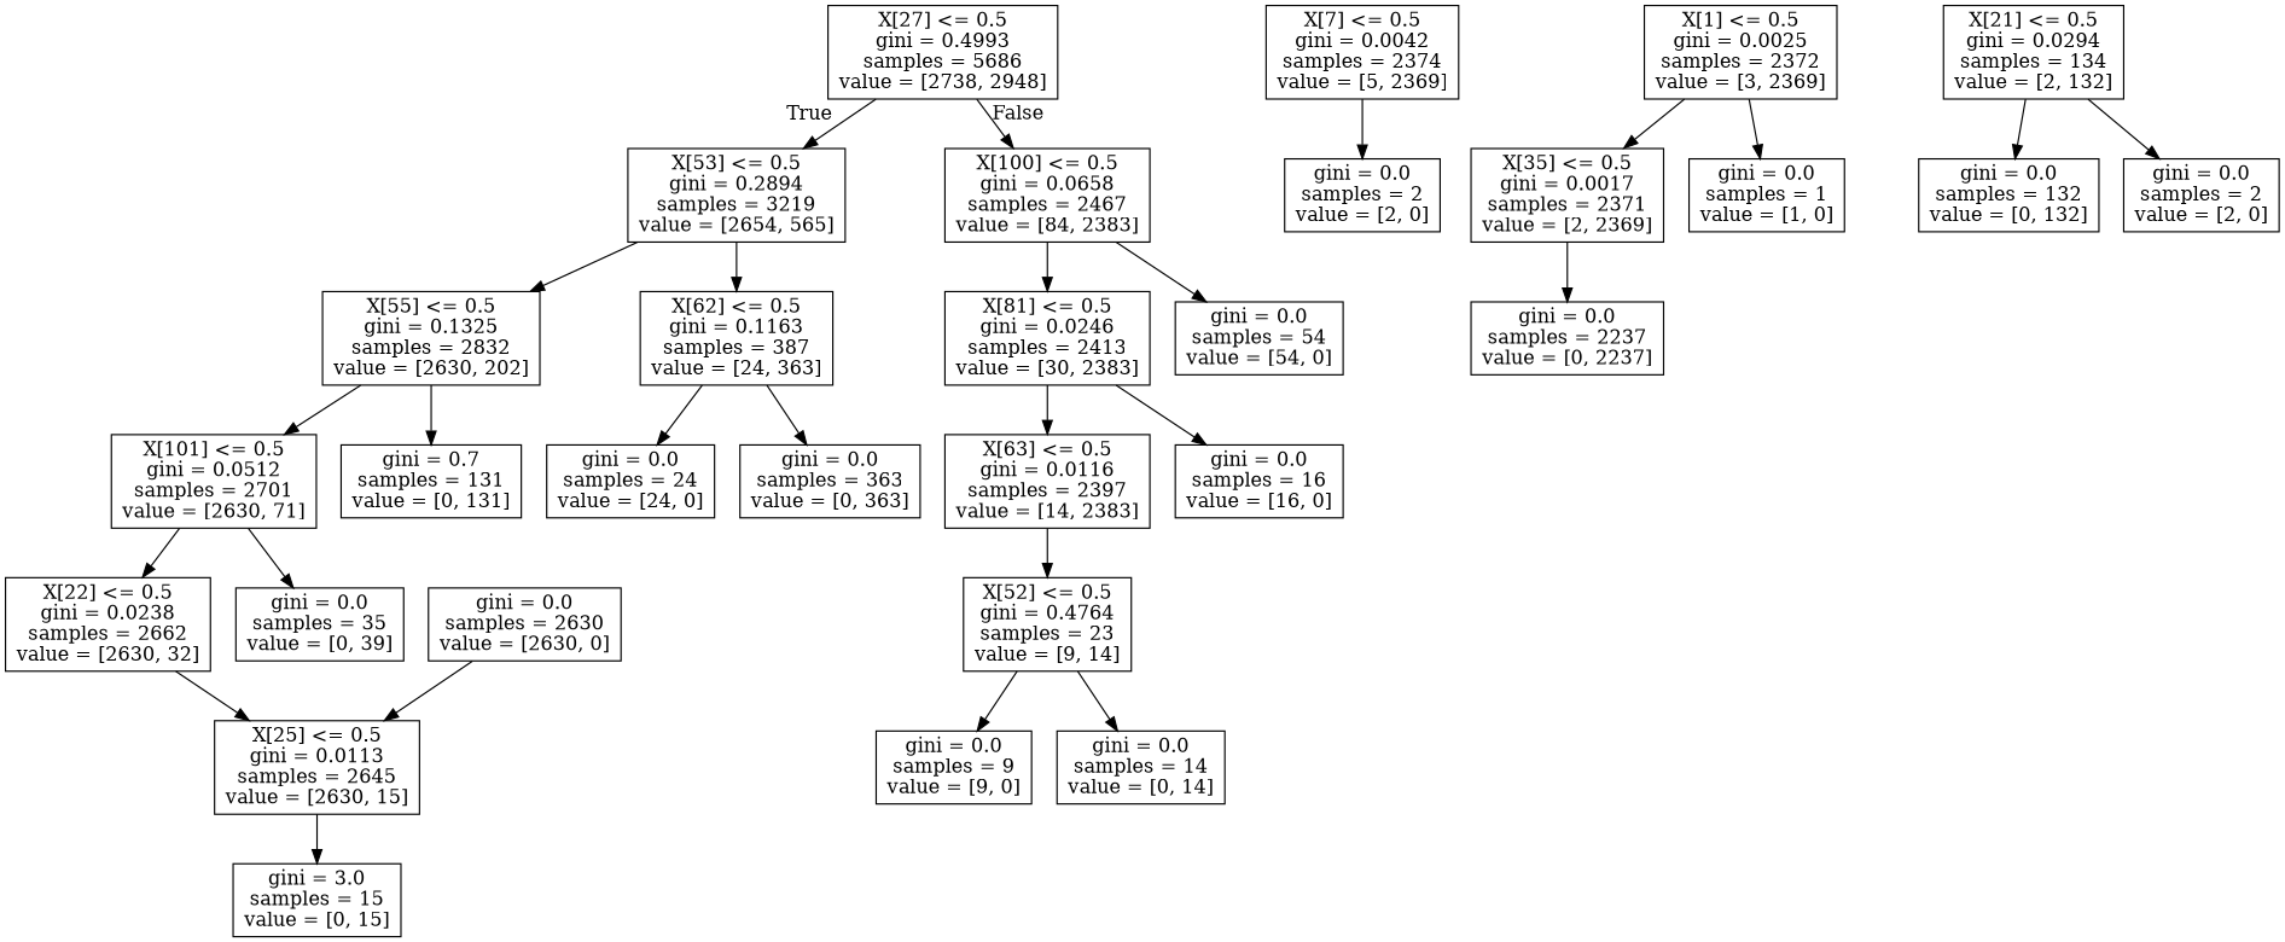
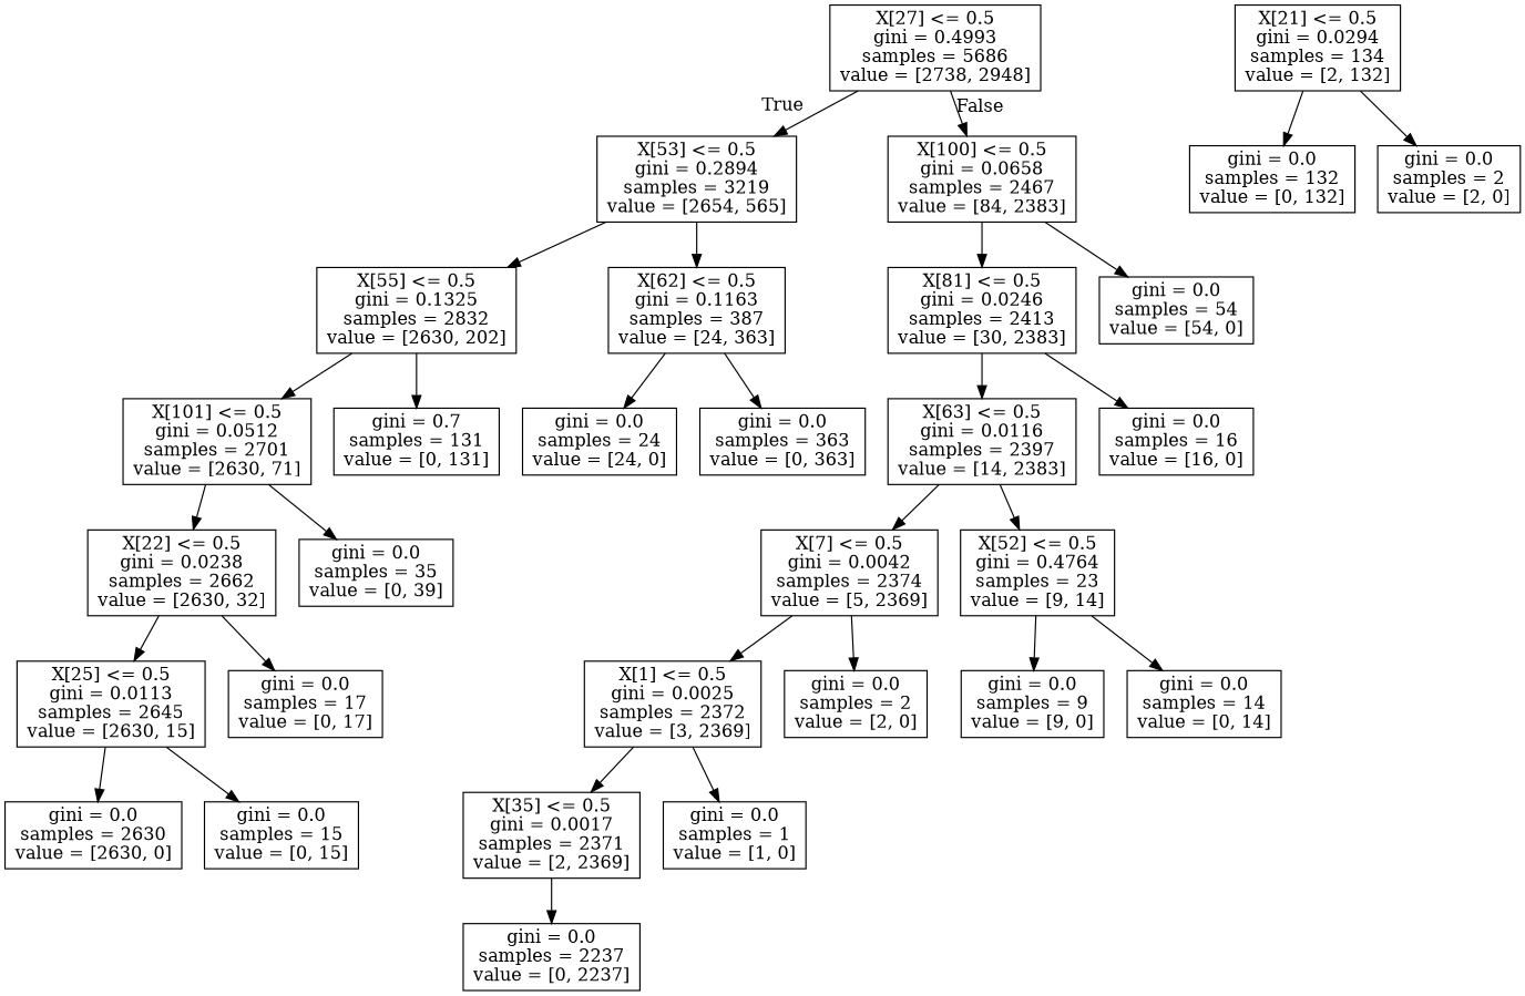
  digraph {
    node [shape=box]
    n1 [label="X[27] <= 0.5\ngini = 0.4993\nsamples = 5686\nvalue = [2738, 2948]"]
    n2 [label="X[53] <= 0.5\ngini = 0.2894\nsamples = 3219\nvalue = [2654, 565]"]
    n3 [label="X[100] <= 0.5\ngini = 0.0658\nsamples = 2467\nvalue = [84, 2383]"]
    n4 [label="X[55] <= 0.5\ngini = 0.1325\nsamples = 2832\nvalue = [2630, 202]"]
    n5 [label="X[62] <= 0.5\ngini = 0.1163\nsamples = 387\nvalue = [24, 363]"]
    n6 [label="X[81] <= 0.5\ngini = 0.0246\nsamples = 2413\nvalue = [30, 2383]"]
    n7 [label="gini = 0.0\nsamples = 54\nvalue = [54, 0]"]
    n8 [label="X[101] <= 0.5\ngini = 0.0512\nsamples = 2701\nvalue = [2630, 71]"]
    n9 [label="gini = 0.7\nsamples = 131\nvalue = [0, 131]"]
    n10 [label="gini = 0.0\nsamples = 24\nvalue = [24, 0]"]
    n11 [label="gini = 0.0\nsamples = 363\nvalue = [0, 363]"]
    n12 [label="X[22] <= 0.5\ngini = 0.0238\nsamples = 2662\nvalue = [2630, 32]"]
    n13 [label="gini = 0.0\nsamples = 35\nvalue = [0, 39]"]
    n14 [label="X[25] <= 0.5\ngini = 0.0113\nsamples = 2645\nvalue = [2630, 15]"]
+   n15 [label="gini = 0.0\nsamples = 17\nvalue = [0, 17]"]
    n16 [label="gini = 0.0\nsamples = 2630\nvalue = [2630, 0]"]
-   n17 [label="gini = 3.0\nsamples = 15\nvalue = [0, 15]"]
+   n17 [label="gini = 0.0\nsamples = 15\nvalue = [0, 15]"]
    n18 [label="X[63] <= 0.5\ngini = 0.0116\nsamples = 2397\nvalue = [14, 2383]"]
    n19 [label="gini = 0.0\nsamples = 16\nvalue = [16, 0]"]
    n20 [label="X[7] <= 0.5\ngini = 0.0042\nsamples = 2374\nvalue = [5, 2369]"]
    n21 [label="X[52] <= 0.5\ngini = 0.4764\nsamples = 23\nvalue = [9, 14]"]
    n22 [label="X[1] <= 0.5\ngini = 0.0025\nsamples = 2372\nvalue = [3, 2369]"]
    n23 [label="gini = 0.0\nsamples = 2\nvalue = [2, 0]"]
    n24 [label="gini = 0.0\nsamples = 9\nvalue = [9, 0]"]
    n25 [label="gini = 0.0\nsamples = 14\nvalue = [0, 14]"]
    n26 [label="X[35] <= 0.5\ngini = 0.0017\nsamples = 2371\nvalue = [2, 2369]"]
    n27 [label="gini = 0.0\nsamples = 1\nvalue = [1, 0]"]
    n28 [label="gini = 0.0\nsamples = 2237\nvalue = [0, 2237]"]
    n29 [label="X[21] <= 0.5\ngini = 0.0294\nsamples = 134\nvalue = [2, 132]"]
    n30 [label="gini = 0.0\nsamples = 132\nvalue = [0, 132]"]
    n31 [label="gini = 0.0\nsamples = 2\nvalue = [2, 0]"]
    n1 -> n2 [headlabel=True labelangle=45 labeldistance=2.5]
    n1 -> n3 [headlabel=False labelangle=-45 labeldistance=2.5]
    n2 -> n4
    n2 -> n5
    n3 -> n6
    n3 -> n7
    n4 -> n8
    n4 -> n9
    n5 -> n10
    n5 -> n11
    n6 -> n18
    n6 -> n19
    n8 -> n12
    n8 -> n13
    n12 -> n14
-   n16 -> n14
+   n12 -> n15
+   n14 -> n16
    n14 -> n17
+   n18 -> n20
    n18 -> n21
+   n20 -> n22
    n20 -> n23
    n21 -> n24
    n21 -> n25
    n22 -> n26
    n22 -> n27
    n26 -> n28
    n29 -> n30
    n29 -> n31
  }
